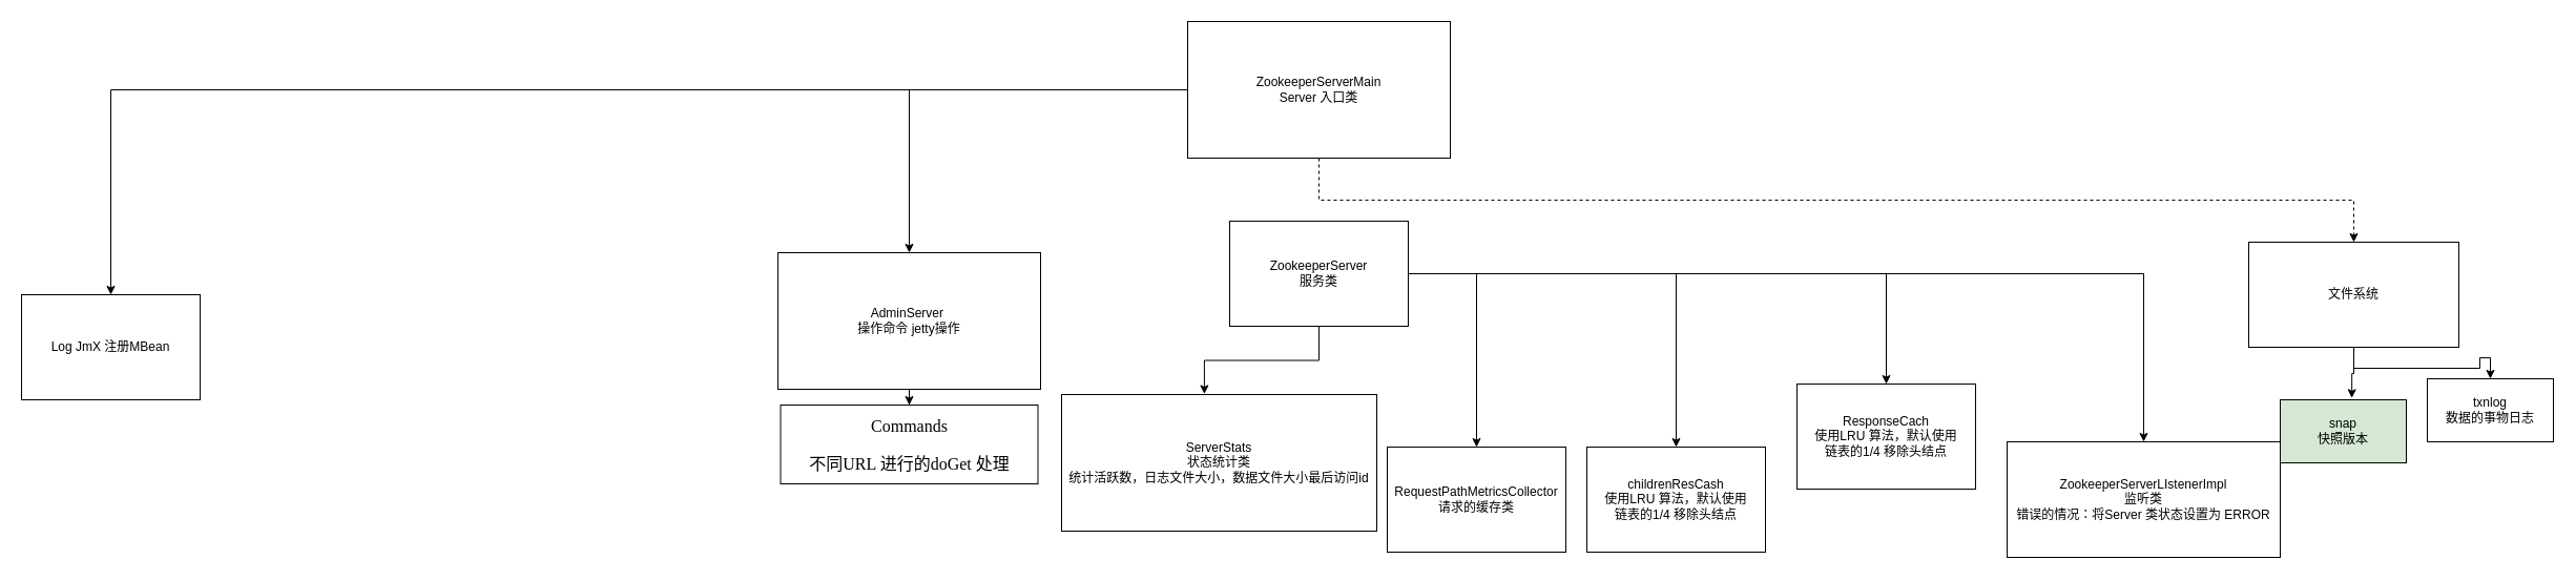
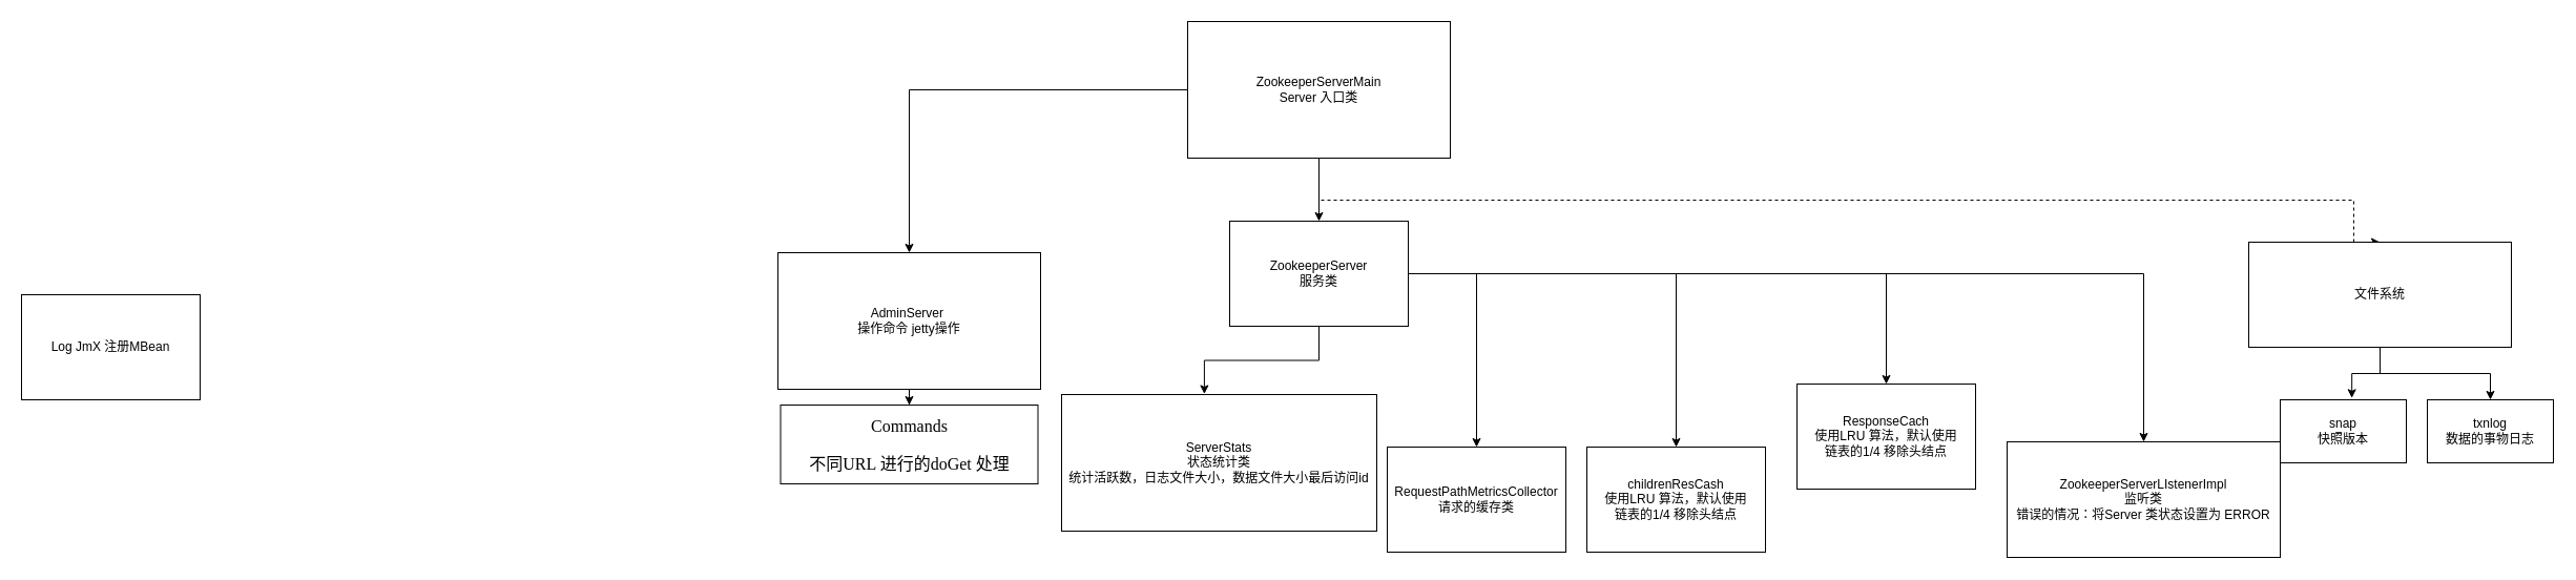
  <mxCell id="0" />
  <mxCell id="1" parent="0" />
- <mxCell id="2" style="edgeStyle=orthogonalEdgeStyle;rounded=0;orthogonalLoop=1;jettySize=auto;html=1;entryX=0.5;entryY=0;entryDx=0;entryDy=0;" edge="1" parent="1" source="5" target="6"><mxGeometry relative="1" as="geometry" /></mxCell>
+ <mxCell id="2" style="edgeStyle=orthogonalEdgeStyle;rounded=0;orthogonalLoop=1;jettySize=auto;html=1;" edge="1" parent="1" source="5" target="18"><mxGeometry relative="1" as="geometry" /></mxCell>
  <mxCell id="3" style="edgeStyle=orthogonalEdgeStyle;rounded=0;orthogonalLoop=1;jettySize=auto;html=1;entryX=0.5;entryY=0;entryDx=0;entryDy=0;dashed=1;" edge="1" parent="1" source="5" target="9"><mxGeometry relative="1" as="geometry"><Array as="points"><mxPoint x="1255" y="190" /><mxPoint x="2240" y="190" /></Array></mxGeometry></mxCell>
  <mxCell id="4" style="edgeStyle=orthogonalEdgeStyle;rounded=0;orthogonalLoop=1;jettySize=auto;html=1;" edge="1" parent="1" source="5" target="24"><mxGeometry relative="1" as="geometry" /></mxCell>
  <mxCell id="5" value="ZookeeperServerMain&lt;br&gt;Server 入口类" style="rounded=0;whiteSpace=wrap;html=1;" vertex="1" parent="1"><mxGeometry x="1130" width="250" height="130" as="geometry" y="20" /></mxCell>
  <mxCell id="6" value="Log JmX 注册MBean" style="rounded=0;whiteSpace=wrap;html=1;" vertex="1" parent="1"><mxGeometry x="20" y="280" width="170" height="100" as="geometry" /></mxCell>
  <mxCell id="7" style="edgeStyle=orthogonalEdgeStyle;rounded=0;orthogonalLoop=1;jettySize=auto;html=1;entryX=0.568;entryY=-0.028;entryDx=0;entryDy=0;entryPerimeter=0;" edge="1" parent="1" source="9" target="10"><mxGeometry relative="1" as="geometry" /></mxCell>
  <mxCell id="8" style="edgeStyle=orthogonalEdgeStyle;rounded=0;orthogonalLoop=1;jettySize=auto;html=1;" edge="1" parent="1" source="9" target="11"><mxGeometry relative="1" as="geometry" /></mxCell>
- <mxCell id="9" value="文件系统&lt;br&gt;" style="rounded=0;whiteSpace=wrap;html=1;" vertex="1" parent="1"><mxGeometry x="2140" y="230" width="200" height="100" as="geometry" /></mxCell>
- <mxCell id="10" value="snap&lt;br&gt;快照版本" style="rounded=0;whiteSpace=wrap;html=1;fillColor=#d5e8d4;" vertex="1" parent="1"><mxGeometry x="2170" y="380" width="120" height="60" as="geometry" /></mxCell>
- <mxCell id="11" value="txnlog&lt;br&gt;数据的事物日志" style="rounded=0;whiteSpace=wrap;html=1;" vertex="1" parent="1"><mxGeometry x="2310" y="360" width="120" height="60" as="geometry" /></mxCell>
+ <mxCell id="9" value="文件系统&lt;br&gt;" style="rounded=0;whiteSpace=wrap;html=1;" vertex="1" parent="1"><mxGeometry x="2140" y="230" width="250" height="100" as="geometry" /></mxCell>
+ <mxCell id="10" value="snap&lt;br&gt;快照版本" style="rounded=0;whiteSpace=wrap;html=1;" vertex="1" parent="1"><mxGeometry x="2170" y="380" width="120" height="60" as="geometry" /></mxCell>
+ <mxCell id="11" value="txnlog&lt;br&gt;数据的事物日志" style="rounded=0;whiteSpace=wrap;html=1;" vertex="1" parent="1"><mxGeometry x="2310" y="380" width="120" height="60" as="geometry" /></mxCell>
  <mxCell id="12" value="ServerStats&lt;br&gt;状态统计类&lt;br&gt;统计活跃数，日志文件大小，数据文件大小最后访问id" style="rounded=0;whiteSpace=wrap;html=1;" vertex="1" parent="1"><mxGeometry x="1010" y="375" width="300" height="130" as="geometry" /></mxCell>
  <mxCell id="13" style="edgeStyle=orthogonalEdgeStyle;rounded=0;orthogonalLoop=1;jettySize=auto;html=1;" edge="1" parent="1" source="18" target="19"><mxGeometry relative="1" as="geometry" /></mxCell>
  <mxCell id="14" style="edgeStyle=orthogonalEdgeStyle;rounded=0;orthogonalLoop=1;jettySize=auto;html=1;" edge="1" parent="1" source="18" target="20"><mxGeometry relative="1" as="geometry" /></mxCell>
  <mxCell id="15" style="edgeStyle=orthogonalEdgeStyle;rounded=0;orthogonalLoop=1;jettySize=auto;html=1;entryX=0.453;entryY=-0.004;entryDx=0;entryDy=0;entryPerimeter=0;" edge="1" parent="1" source="18" target="12"><mxGeometry relative="1" as="geometry" /></mxCell>
  <mxCell id="16" style="edgeStyle=orthogonalEdgeStyle;rounded=0;orthogonalLoop=1;jettySize=auto;html=1;" edge="1" parent="1" source="18" target="22"><mxGeometry relative="1" as="geometry"><Array as="points"><mxPoint x="1405" y="260" /></Array></mxGeometry></mxCell>
  <mxCell id="17" style="edgeStyle=orthogonalEdgeStyle;rounded=0;orthogonalLoop=1;jettySize=auto;html=1;" edge="1" parent="1" source="18" target="21"><mxGeometry relative="1" as="geometry" /></mxCell>
  <mxCell id="18" value="ZookeeperServer&lt;br&gt;服务类" style="rounded=0;whiteSpace=wrap;html=1;" vertex="1" parent="1"><mxGeometry x="1170" y="210" width="170" height="100" as="geometry" /></mxCell>
  <mxCell id="19" value="ZookeeperServerLIstenerImpl&lt;br&gt;监听类&lt;br&gt;错误的情况：将Server 类状态设置为 ERROR" style="rounded=0;whiteSpace=wrap;html=1;" vertex="1" parent="1"><mxGeometry x="1910" y="420" width="260" height="110" as="geometry" /></mxCell>
  <mxCell id="20" value="ResponseCach&lt;br&gt;使用LRU 算法，默认使用&lt;br&gt;链表的1/4 移除头结点" style="rounded=0;whiteSpace=wrap;html=1;" vertex="1" parent="1"><mxGeometry x="1710" y="365" width="170" height="100" as="geometry" /></mxCell>
  <mxCell id="21" value="childrenResCash&lt;br&gt;使用LRU 算法，默认使用&lt;br&gt;链表的1/4 移除头结点" style="rounded=0;whiteSpace=wrap;html=1;" vertex="1" parent="1"><mxGeometry x="1510" y="425" width="170" height="100" as="geometry" /></mxCell>
  <mxCell id="22" value="RequestPathMetricsCollector&lt;br&gt;请求的缓存类" style="rounded=0;whiteSpace=wrap;html=1;" vertex="1" parent="1"><mxGeometry x="1320" y="425" width="170" height="100" as="geometry" /></mxCell>
  <mxCell id="23" value="" style="edgeStyle=orthogonalEdgeStyle;rounded=0;orthogonalLoop=1;jettySize=auto;html=1;" edge="1" parent="1" source="24" target="25"><mxGeometry relative="1" as="geometry" /></mxCell>
  <mxCell id="24" value="AdminServer&amp;nbsp;&lt;br&gt;操作命令 jetty操作&lt;br&gt;" style="rounded=0;whiteSpace=wrap;html=1;" vertex="1" parent="1"><mxGeometry x="740" y="240" width="250" height="130" as="geometry" /></mxCell>
  <mxCell id="25" value="&lt;pre style=&quot;background-color: rgb(255 , 255 , 255) ; font-family: &amp;#34;consolas&amp;#34; ; font-size: 12pt&quot;&gt;Commands&lt;/pre&gt;&lt;pre style=&quot;background-color: rgb(255 , 255 , 255) ; font-family: &amp;#34;consolas&amp;#34; ; font-size: 12pt&quot;&gt;不同URL 进行的doGet 处理&lt;/pre&gt;" style="whiteSpace=wrap;html=1;rounded=0;" vertex="1" parent="1"><mxGeometry x="742.5" y="385" width="245" height="75" as="geometry" /></mxCell>
